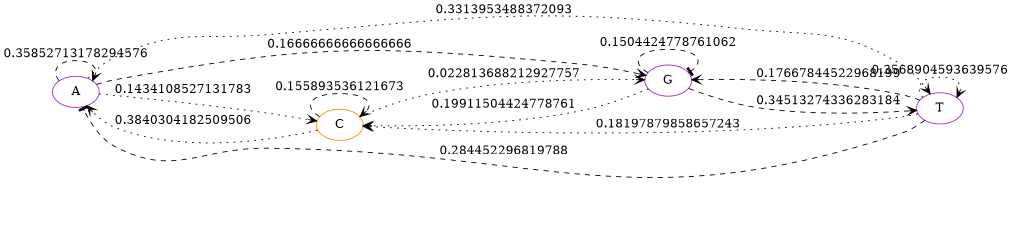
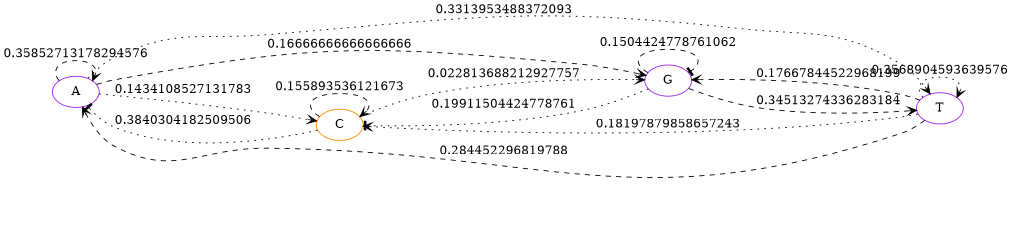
  digraph {
    rankdir=LR
    node [color=purple]
    edge [arrowhead=vee style=dashed]
    n1 [label=A]
    n2 [color=darkorange label=C]
    n3 [label=G]
    n4 [label=T]
    n1 -> n1 [label=0.35852713178294576]
    n1 -> n2 [label=0.1434108527131783 style=dotted]
    n1 -> n3 [label=0.16666666666666666]
    n1 -> n4 [label=0.3313953488372093 style=dotted]
-   n2 -> n1 [label=0.3840304182509506 style=dotted]
+   n2 -> n1 [arrowhead=tee label=0.3840304182509506 style=dotted]
    n2 -> n2 [label=0.155893536121673]
    n2 -> n3 [label=0.022813688212927757 style=dotted]
-   n3 -> n2 [label=0.19911504424778761 style=dotted]
+   n3 -> n2 [arrowhead=tee label=0.19911504424778761 style=dotted]
    n3 -> n3 [arrowhead=tee label=0.1504424778761062]
    n3 -> n4 [label=0.34513274336283184]
-   n4 -> n1 [arrowhead=tee label=0.284452296819788]
+   n4 -> n1 [label=0.284452296819788]
    n4 -> n2 [label=0.18197879858657243 style=dotted]
    n4 -> n3 [label=0.17667844522968199]
    n4 -> n4 [label=0.3568904593639576 style=dotted]
  }
